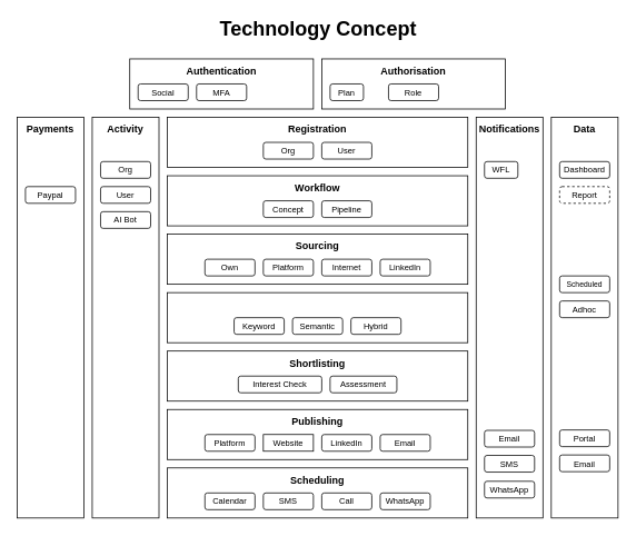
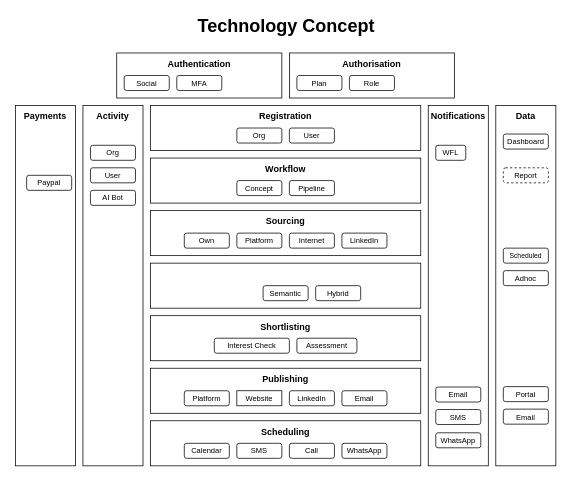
  <mxCell id="0" />
  <mxCell id="1" parent="0" />
  <mxCell id="2" value="" style="rounded=0;whiteSpace=wrap;html=1;" vertex="1" parent="1"><mxGeometry x="200" y="140" width="360" height="60" as="geometry" /></mxCell>
  <mxCell id="3" value="&lt;font style=&quot;font-size: 10px;&quot;&gt;Org&lt;/font&gt;" style="rounded=1;whiteSpace=wrap;html=1;" vertex="1" parent="1"><mxGeometry x="315" y="170" width="60" height="20" as="geometry" /></mxCell>
  <mxCell id="4" value="&lt;font style=&quot;font-size: 10px;&quot;&gt;User&lt;/font&gt;" style="rounded=1;whiteSpace=wrap;html=1;" vertex="1" parent="1"><mxGeometry x="385" y="170" width="60" height="20" as="geometry" /></mxCell>
  <mxCell id="5" value="&lt;b&gt;Registration&lt;/b&gt;" style="text;strokeColor=none;align=center;fillColor=none;html=1;verticalAlign=middle;whiteSpace=wrap;rounded=0;" vertex="1" parent="1"><mxGeometry x="350" y="140" width="60" height="30" as="geometry" /></mxCell>
  <mxCell id="6" value="" style="rounded=0;whiteSpace=wrap;html=1;" vertex="1" parent="1"><mxGeometry x="200" y="210" width="360" height="60" as="geometry" /></mxCell>
  <mxCell id="7" value="&lt;font style=&quot;font-size: 10px;&quot;&gt;Concept&lt;/font&gt;" style="rounded=1;whiteSpace=wrap;html=1;" vertex="1" parent="1"><mxGeometry x="315" y="240" width="60" height="20" as="geometry" /></mxCell>
  <mxCell id="8" value="&lt;font style=&quot;font-size: 10px;&quot;&gt;Pipeline&lt;/font&gt;" style="rounded=1;whiteSpace=wrap;html=1;" vertex="1" parent="1"><mxGeometry x="385" y="240" width="60" height="20" as="geometry" /></mxCell>
  <mxCell id="9" value="&lt;b&gt;Workflow&lt;/b&gt;" style="text;strokeColor=none;align=center;fillColor=none;html=1;verticalAlign=middle;whiteSpace=wrap;rounded=0;" vertex="1" parent="1"><mxGeometry x="350" y="210" width="60" height="30" as="geometry" /></mxCell>
  <mxCell id="10" value="" style="rounded=0;whiteSpace=wrap;html=1;" vertex="1" parent="1"><mxGeometry x="200" y="280" width="360" height="60" as="geometry" /></mxCell>
  <mxCell id="11" value="&lt;font style=&quot;font-size: 10px;&quot;&gt;Own&lt;/font&gt;" style="rounded=1;whiteSpace=wrap;html=1;" vertex="1" parent="1"><mxGeometry x="245" y="310" width="60" height="20" as="geometry" /></mxCell>
  <mxCell id="12" value="&lt;font style=&quot;font-size: 10px;&quot;&gt;Platform&lt;/font&gt;" style="rounded=1;whiteSpace=wrap;html=1;" vertex="1" parent="1"><mxGeometry x="315" y="310" width="60" height="20" as="geometry" /></mxCell>
  <mxCell id="13" value="&lt;b&gt;Sourcing&lt;/b&gt;" style="text;strokeColor=none;align=center;fillColor=none;html=1;verticalAlign=middle;whiteSpace=wrap;rounded=0;" vertex="1" parent="1"><mxGeometry x="350" y="280" width="60" height="30" as="geometry" /></mxCell>
  <mxCell id="14" value="&lt;font style=&quot;font-size: 10px;&quot;&gt;Internet&lt;/font&gt;" style="rounded=1;whiteSpace=wrap;html=1;" vertex="1" parent="1"><mxGeometry x="385" y="310" width="60" height="20" as="geometry" /></mxCell>
  <mxCell id="15" value="&lt;font style=&quot;font-size: 10px;&quot;&gt;LinkedIn&lt;/font&gt;" style="rounded=1;whiteSpace=wrap;html=1;" vertex="1" parent="1"><mxGeometry x="455" y="310" width="60" height="20" as="geometry" /></mxCell>
  <mxCell id="16" value="" style="rounded=0;whiteSpace=wrap;html=1;" vertex="1" parent="1"><mxGeometry x="200" y="350" width="360" height="60" as="geometry" /></mxCell>
- <mxCell id="17" value="&lt;font style=&quot;font-size: 10px;&quot;&gt;Keyword&lt;/font&gt;" style="rounded=1;whiteSpace=wrap;html=1;" vertex="1" parent="1"><mxGeometry x="280" y="380" width="60" height="20" as="geometry" /></mxCell>
  <mxCell id="18" value="&lt;font style=&quot;font-size: 10px;&quot;&gt;Semantic&lt;/font&gt;" style="rounded=1;whiteSpace=wrap;html=1;" vertex="1" parent="1"><mxGeometry x="350" y="380" width="60" height="20" as="geometry" /></mxCell>
  <mxCell id="19" value="&lt;font style=&quot;font-size: 10px;&quot;&gt;Hybrid&lt;/font&gt;" style="rounded=1;whiteSpace=wrap;html=1;" vertex="1" parent="1"><mxGeometry x="420" y="380" width="60" height="20" as="geometry" /></mxCell>
  <mxCell id="20" value="" style="rounded=0;whiteSpace=wrap;html=1;" vertex="1" parent="1"><mxGeometry x="200" y="420" width="360" height="60" as="geometry" /></mxCell>
  <mxCell id="21" value="&lt;font style=&quot;font-size: 10px;&quot;&gt;Interest Check&lt;/font&gt;" style="rounded=1;whiteSpace=wrap;html=1;" vertex="1" parent="1"><mxGeometry x="285" y="450" width="100" height="20" as="geometry" /></mxCell>
  <mxCell id="22" value="&lt;font style=&quot;font-size: 10px;&quot;&gt;Assessment&lt;/font&gt;" style="rounded=1;whiteSpace=wrap;html=1;" vertex="1" parent="1"><mxGeometry x="395" y="450" width="80" height="20" as="geometry" /></mxCell>
  <mxCell id="23" value="&lt;b&gt;Shortlisting&lt;/b&gt;" style="text;strokeColor=none;align=center;fillColor=none;html=1;verticalAlign=middle;whiteSpace=wrap;rounded=0;" vertex="1" parent="1"><mxGeometry x="350" y="420" width="60" height="30" as="geometry" /></mxCell>
  <mxCell id="24" value="" style="rounded=0;whiteSpace=wrap;html=1;" vertex="1" parent="1"><mxGeometry x="200" y="490" width="360" height="60" as="geometry" /></mxCell>
  <mxCell id="25" value="&lt;font style=&quot;font-size: 10px;&quot;&gt;Platform&lt;/font&gt;" style="rounded=1;whiteSpace=wrap;html=1;" vertex="1" parent="1"><mxGeometry x="245" y="520" width="60" height="20" as="geometry" /></mxCell>
  <mxCell id="26" value="&lt;font style=&quot;font-size: 10px;&quot;&gt;Website&lt;/font&gt;" style="whiteSpace=wrap;html=1;rounded=0;" vertex="1" parent="1"><mxGeometry x="315" y="520" width="60" height="20" as="geometry" /></mxCell>
  <mxCell id="27" value="&lt;b&gt;Publishing&lt;/b&gt;" style="text;strokeColor=none;align=center;fillColor=none;html=1;verticalAlign=middle;whiteSpace=wrap;rounded=0;" vertex="1" parent="1"><mxGeometry x="350" y="490" width="60" height="30" as="geometry" /></mxCell>
  <mxCell id="28" value="&lt;font style=&quot;font-size: 10px;&quot;&gt;LinkedIn&lt;/font&gt;" style="rounded=1;whiteSpace=wrap;html=1;" vertex="1" parent="1"><mxGeometry x="385" y="520" width="60" height="20" as="geometry" /></mxCell>
  <mxCell id="29" value="&lt;font style=&quot;font-size: 10px;&quot;&gt;Email&lt;/font&gt;" style="rounded=1;whiteSpace=wrap;html=1;" vertex="1" parent="1"><mxGeometry x="455" y="520" width="60" height="20" as="geometry" /></mxCell>
  <mxCell id="30" value="" style="rounded=0;whiteSpace=wrap;html=1;" vertex="1" parent="1"><mxGeometry x="200" y="560" width="360" height="60" as="geometry" /></mxCell>
  <mxCell id="31" value="&lt;font style=&quot;font-size: 10px;&quot;&gt;Calendar&lt;/font&gt;" style="rounded=1;whiteSpace=wrap;html=1;" vertex="1" parent="1"><mxGeometry x="245" y="590" width="60" height="20" as="geometry" /></mxCell>
  <mxCell id="32" value="&lt;font style=&quot;font-size: 10px;&quot;&gt;SMS&lt;/font&gt;" style="rounded=1;whiteSpace=wrap;html=1;" vertex="1" parent="1"><mxGeometry x="315" y="590" width="60" height="20" as="geometry" /></mxCell>
  <mxCell id="33" value="&lt;b&gt;Scheduling&lt;/b&gt;" style="text;strokeColor=none;align=center;fillColor=none;html=1;verticalAlign=middle;whiteSpace=wrap;rounded=0;" vertex="1" parent="1"><mxGeometry x="350" y="560" width="60" height="30" as="geometry" /></mxCell>
  <mxCell id="34" value="&lt;font style=&quot;font-size: 10px;&quot;&gt;Call&lt;/font&gt;" style="rounded=1;whiteSpace=wrap;html=1;" vertex="1" parent="1"><mxGeometry x="385" y="590" width="60" height="20" as="geometry" /></mxCell>
  <mxCell id="35" value="&lt;font style=&quot;font-size: 10px;&quot;&gt;WhatsApp&lt;/font&gt;" style="rounded=1;whiteSpace=wrap;html=1;" vertex="1" parent="1"><mxGeometry x="455" y="590" width="60" height="20" as="geometry" /></mxCell>
  <mxCell id="36" value="" style="rounded=0;whiteSpace=wrap;html=1;" vertex="1" parent="1"><mxGeometry x="155" y="70" width="220" height="60" as="geometry" /></mxCell>
  <mxCell id="37" value="&lt;font style=&quot;font-size: 10px;&quot;&gt;Social&lt;/font&gt;" style="rounded=1;whiteSpace=wrap;html=1;" vertex="1" parent="1"><mxGeometry x="165" y="100" width="60" height="20" as="geometry" /></mxCell>
  <mxCell id="38" value="&lt;font style=&quot;font-size: 10px;&quot;&gt;MFA&lt;/font&gt;" style="rounded=1;whiteSpace=wrap;html=1;" vertex="1" parent="1"><mxGeometry x="235" y="100" width="60" height="20" as="geometry" /></mxCell>
  <mxCell id="39" value="&lt;b&gt;Authentication&lt;/b&gt;" style="text;strokeColor=none;align=center;fillColor=none;html=1;verticalAlign=middle;whiteSpace=wrap;rounded=0;" vertex="1" parent="1"><mxGeometry x="235" y="70" width="60" height="30" as="geometry" /></mxCell>
  <mxCell id="40" value="" style="rounded=0;whiteSpace=wrap;html=1;" vertex="1" parent="1"><mxGeometry x="385" y="70" width="220" height="60" as="geometry" /></mxCell>
- <mxCell id="41" value="&lt;font style=&quot;font-size: 10px;&quot;&gt;Plan&lt;/font&gt;" style="rounded=1;whiteSpace=wrap;html=1;" vertex="1" parent="1"><mxGeometry x="395" y="100" width="40" height="20" as="geometry" /></mxCell>
+ <mxCell id="41" value="&lt;font style=&quot;font-size: 10px;&quot;&gt;Plan&lt;/font&gt;" style="rounded=1;whiteSpace=wrap;html=1;" vertex="1" parent="1"><mxGeometry x="395" y="100" width="60" height="20" as="geometry" /></mxCell>
  <mxCell id="42" value="&lt;font style=&quot;font-size: 10px;&quot;&gt;Role&lt;/font&gt;" style="rounded=1;whiteSpace=wrap;html=1;" vertex="1" parent="1"><mxGeometry x="465" y="100" width="60" height="20" as="geometry" /></mxCell>
  <mxCell id="43" value="&lt;b&gt;Authorisation&lt;/b&gt;" style="text;strokeColor=none;align=center;fillColor=none;html=1;verticalAlign=middle;whiteSpace=wrap;rounded=0;" vertex="1" parent="1"><mxGeometry x="465" y="70" width="60" height="30" as="geometry" /></mxCell>
  <mxCell id="44" value="" style="rounded=0;whiteSpace=wrap;html=1;" vertex="1" parent="1"><mxGeometry x="570" y="140" width="80" height="480" as="geometry" /></mxCell>
  <mxCell id="45" value="&lt;b&gt;Notifications&lt;/b&gt;" style="text;strokeColor=none;align=center;fillColor=none;html=1;verticalAlign=middle;whiteSpace=wrap;rounded=0;" vertex="1" parent="1"><mxGeometry x="580" y="140" width="60" height="30" as="geometry" /></mxCell>
  <mxCell id="46" value="&lt;font style=&quot;font-size: 10px;&quot;&gt;WFL&lt;/font&gt;" style="rounded=1;whiteSpace=wrap;html=1;" vertex="1" parent="1"><mxGeometry x="580" y="193" width="40" height="20" as="geometry" /></mxCell>
  <mxCell id="47" value="&lt;font style=&quot;font-size: 10px;&quot;&gt;Email&lt;/font&gt;" style="rounded=1;whiteSpace=wrap;html=1;" vertex="1" parent="1"><mxGeometry x="580" y="515" width="60" height="20" as="geometry" /></mxCell>
  <mxCell id="48" value="&lt;font style=&quot;font-size: 10px;&quot;&gt;SMS&lt;/font&gt;" style="rounded=1;whiteSpace=wrap;html=1;" vertex="1" parent="1"><mxGeometry x="580" y="545" width="60" height="20" as="geometry" /></mxCell>
  <mxCell id="49" value="&lt;font style=&quot;font-size: 10px;&quot;&gt;WhatsApp&lt;/font&gt;" style="rounded=1;whiteSpace=wrap;html=1;" vertex="1" parent="1"><mxGeometry x="580" y="576" width="60" height="20" as="geometry" /></mxCell>
  <mxCell id="50" value="" style="rounded=0;whiteSpace=wrap;html=1;" vertex="1" parent="1"><mxGeometry x="660" y="140" width="80" height="480" as="geometry" /></mxCell>
  <mxCell id="51" value="&lt;b&gt;Data&lt;/b&gt;" style="text;strokeColor=none;align=center;fillColor=none;html=1;verticalAlign=middle;whiteSpace=wrap;rounded=0;" vertex="1" parent="1"><mxGeometry x="670" y="140" width="60" height="30" as="geometry" /></mxCell>
- <mxCell id="52" value="&lt;font style=&quot;font-size: 10px;&quot;&gt;Dashboard&lt;/font&gt;" style="rounded=1;whiteSpace=wrap;html=1;" vertex="1" parent="1"><mxGeometry x="670" y="193" width="60" height="20" as="geometry" /></mxCell>
+ <mxCell id="52" value="&lt;font style=&quot;font-size: 10px;&quot;&gt;Dashboard&lt;/font&gt;" style="rounded=1;whiteSpace=wrap;html=1;" vertex="1" parent="1"><mxGeometry x="670" y="178" width="60" height="20" as="geometry" /></mxCell>
  <mxCell id="53" value="&lt;font style=&quot;font-size: 10px;&quot;&gt;Report&lt;/font&gt;" style="rounded=1;whiteSpace=wrap;html=1;dashed=1;" vertex="1" parent="1"><mxGeometry x="670" y="223" width="60" height="20" as="geometry" /></mxCell>
  <mxCell id="54" value="&lt;font style=&quot;font-size: 10px;&quot;&gt;Portal&lt;/font&gt;" style="rounded=1;whiteSpace=wrap;html=1;" vertex="1" parent="1"><mxGeometry x="670" y="514.5" width="60" height="20" as="geometry" /></mxCell>
  <mxCell id="55" value="&lt;font style=&quot;font-size: 10px;&quot;&gt;Email&lt;/font&gt;" style="rounded=1;whiteSpace=wrap;html=1;" vertex="1" parent="1"><mxGeometry x="670" y="544.5" width="60" height="20" as="geometry" /></mxCell>
  <mxCell id="56" value="&lt;font style=&quot;font-size: 9px;&quot;&gt;Scheduled&lt;/font&gt;" style="rounded=1;whiteSpace=wrap;html=1;" vertex="1" parent="1"><mxGeometry x="670" y="330" width="60" height="20" as="geometry" /></mxCell>
  <mxCell id="57" value="&lt;font style=&quot;font-size: 10px;&quot;&gt;Adhoc&lt;/font&gt;" style="rounded=1;whiteSpace=wrap;html=1;" vertex="1" parent="1"><mxGeometry x="670" y="360" width="60" height="20" as="geometry" /></mxCell>
  <mxCell id="58" value="" style="rounded=0;whiteSpace=wrap;html=1;" vertex="1" parent="1"><mxGeometry x="110" y="140" width="80" height="480" as="geometry" /></mxCell>
  <mxCell id="59" value="&lt;b&gt;Activity&lt;/b&gt;" style="text;strokeColor=none;align=center;fillColor=none;html=1;verticalAlign=middle;whiteSpace=wrap;rounded=0;" vertex="1" parent="1"><mxGeometry x="120" y="140" width="60" height="30" as="geometry" /></mxCell>
  <mxCell id="60" value="&lt;font style=&quot;font-size: 10px;&quot;&gt;Org&lt;/font&gt;" style="rounded=1;whiteSpace=wrap;html=1;" vertex="1" parent="1"><mxGeometry x="120" y="193" width="60" height="20" as="geometry" /></mxCell>
  <mxCell id="61" value="&lt;font style=&quot;font-size: 10px;&quot;&gt;User&lt;/font&gt;" style="rounded=1;whiteSpace=wrap;html=1;" vertex="1" parent="1"><mxGeometry x="120" y="223" width="60" height="20" as="geometry" /></mxCell>
  <mxCell id="62" value="&lt;font style=&quot;font-size: 10px;&quot;&gt;AI Bot&lt;/font&gt;" style="rounded=1;whiteSpace=wrap;html=1;" vertex="1" parent="1"><mxGeometry x="120" y="253" width="60" height="20" as="geometry" /></mxCell>
  <mxCell id="63" value="" style="rounded=0;whiteSpace=wrap;html=1;" vertex="1" parent="1"><mxGeometry x="20" y="140" width="80" height="480" as="geometry" /></mxCell>
  <mxCell id="64" value="&lt;b&gt;Payments&lt;/b&gt;" style="text;strokeColor=none;align=center;fillColor=none;html=1;verticalAlign=middle;whiteSpace=wrap;rounded=0;" vertex="1" parent="1"><mxGeometry x="30" y="140" width="60" height="30" as="geometry" /></mxCell>
- <mxCell id="65" value="&lt;font style=&quot;font-size: 10px;&quot;&gt;Paypal&lt;/font&gt;" style="rounded=1;whiteSpace=wrap;html=1;" vertex="1" parent="1"><mxGeometry x="30" y="223" width="60" height="20" as="geometry" /></mxCell>
+ <mxCell id="65" value="&lt;font style=&quot;font-size: 10px;&quot;&gt;Paypal&lt;/font&gt;" style="rounded=1;whiteSpace=wrap;html=1;" vertex="1" parent="1"><mxGeometry x="35" y="233" width="60" height="20" as="geometry" /></mxCell>
  <mxCell id="66" value="&lt;h1&gt;&lt;b&gt;Technology Concept&lt;/b&gt;&lt;/h1&gt;" style="text;strokeColor=none;align=center;fillColor=none;html=1;verticalAlign=middle;whiteSpace=wrap;rounded=0;" vertex="1" parent="1"><mxGeometry x="126" y="20" width="510" height="30" as="geometry" /></mxCell>
